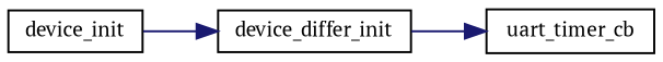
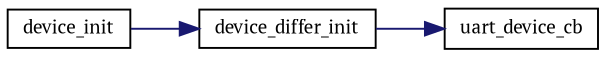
  digraph {
    fontname="PT Serif"
    rankdir=RL
    node [color=black fillcolor=white fontname="PT Serif" fontsize=10 shape=record style=filled]
    edge [color=midnightblue dir=back fontname="PT Serif" fontsize=10 labelfontname=Helvetica labelfontsize=10 style=solid]
-   n1 [height=0.2 label=uart_timer_cb width=0.4]
+   n1 [height=0.2 label=uart_device_cb width=0.4]
    n2 [height=0.2 label=device_differ_init width=0.4]
    n3 [height=0.2 label=device_init width=0.4]
    n1 -> n2
    n2 -> n3
  }
